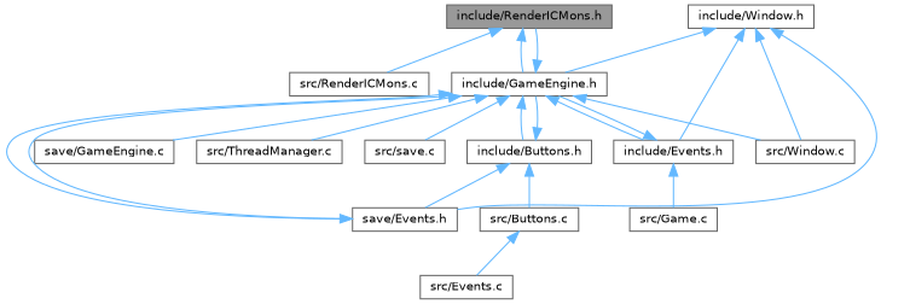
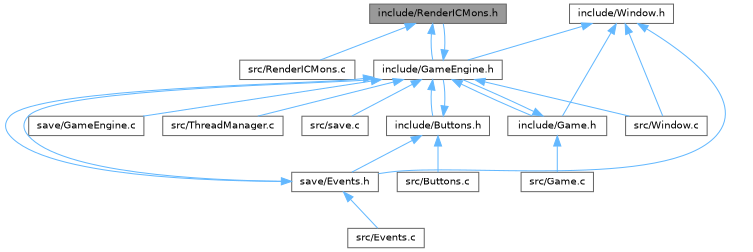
  digraph {
    node [color=grey40 fillcolor=white fontname=Helvetica fontsize=10 shape=box style=filled]
    edge [color=steelblue1 dir=back fontname=Helvetica fontsize=10 labelfontname=Helvetica labelfontsize=10 style=solid]
    n1 [color=gray40 fillcolor=grey60 fontcolor=black height=0.2 label="include/RenderICMons.h" width=0.4]
    n2 [height=0.2 label="include/GameEngine.h" width=0.4]
    n3 [height=0.2 label="src/RenderICMons.c" width=0.4]
    n4 [height=0.2 label="include/Buttons.h" width=0.4]
    n5 [height=0.2 label="save/Events.h" width=0.4]
-   n6 [height=0.2 label="include/Events.h" width=0.4]
+   n6 [height=0.2 label="include/Game.h" width=0.4]
    n7 [height=0.2 label="save/GameEngine.c" width=0.4]
    n8 [height=0.2 label="src/ThreadManager.c" width=0.4]
    n9 [height=0.2 label="src/save.c" width=0.4]
    n10 [height=0.2 label="src/Window.c" width=0.4]
    n11 [height=0.2 label="src/Buttons.c" width=0.4]
    n12 [height=0.2 label="src/Events.c" width=0.4]
    n13 [height=0.2 label="src/Game.c" width=0.4]
    n14 [height=0.2 label="include/Window.h" width=0.4]
    n1 -> n2
    n1 -> n3
    n2 -> n1
    n2 -> n4
    n2 -> n5
    n2 -> n6
    n2 -> n7
    n2 -> n8
    n2 -> n9
    n2 -> n10
    n4 -> n2
    n4 -> n5
    n4 -> n11
    n5 -> n2
-   n11 -> n12
+   n5 -> n12
    n6 -> n2
    n6 -> n13
    n14 -> n2
    n14 -> n5
    n14 -> n6
    n14 -> n10
  }
